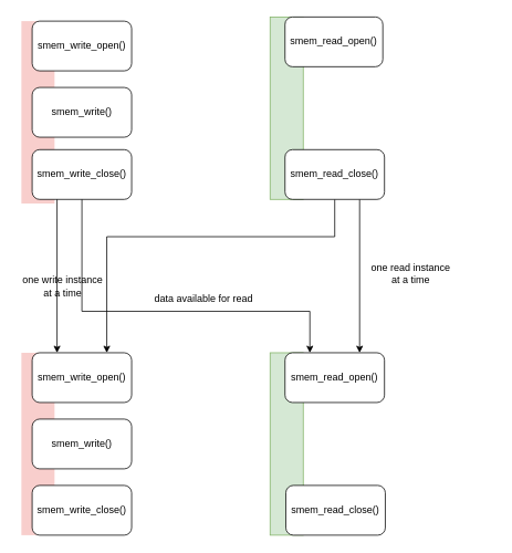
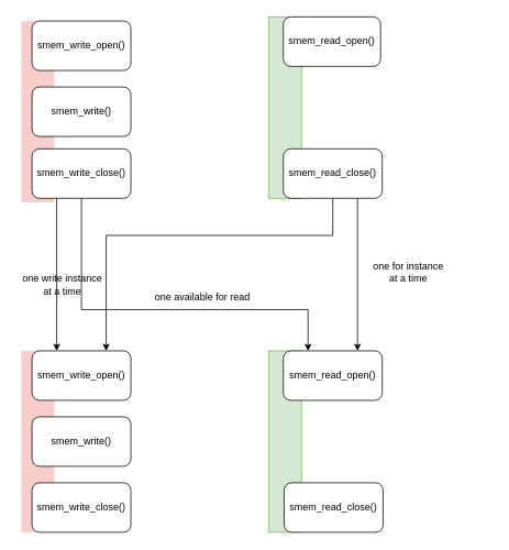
  <mxCell id="0" />
  <mxCell id="1" parent="0" />
  <mxCell id="2" value="" style="rounded=0;whiteSpace=wrap;html=1;fillColor=#d5e8d4;strokeColor=#82b366;" vertex="1" parent="1"><mxGeometry x="325" y="425" width="40" height="220" as="geometry" /></mxCell>
  <mxCell id="3" value="" style="rounded=0;whiteSpace=wrap;html=1;fillColor=#d5e8d4;strokeColor=#82b366;" vertex="1" parent="1"><mxGeometry x="325" y="20" width="40" height="220" as="geometry" /></mxCell>
  <mxCell id="4" value="" style="rounded=0;whiteSpace=wrap;html=1;fillColor=#f8cecc;strokeColor=none;" vertex="1" parent="1"><mxGeometry x="25" y="425" width="40" height="220" as="geometry" /></mxCell>
  <mxCell id="5" value="" style="rounded=0;whiteSpace=wrap;html=1;fillColor=#f8cecc;strokeColor=none;" vertex="1" parent="1"><mxGeometry x="25" y="25" width="40" height="220" as="geometry" /></mxCell>
  <mxCell id="6" value="smem_write_open()" style="rounded=1;whiteSpace=wrap;html=1;" vertex="1" parent="1"><mxGeometry x="38" y="25" width="120" height="60" as="geometry" /></mxCell>
  <mxCell id="7" value="smem_write()" style="rounded=1;whiteSpace=wrap;html=1;" vertex="1" parent="1"><mxGeometry x="38" y="105" width="120" height="60" as="geometry" /></mxCell>
  <mxCell id="8" value="smem_write_close()" style="rounded=1;whiteSpace=wrap;html=1;" vertex="1" parent="1"><mxGeometry x="38" y="180" width="120" height="60" as="geometry" /></mxCell>
  <mxCell id="9" value="smem_read_open()" style="rounded=1;whiteSpace=wrap;html=1;" vertex="1" parent="1"><mxGeometry x="343" y="20" width="118" height="60" as="geometry" /></mxCell>
  <mxCell id="10" style="edgeStyle=orthogonalEdgeStyle;rounded=0;orthogonalLoop=1;jettySize=auto;html=1;exitX=0.5;exitY=1;exitDx=0;exitDy=0;entryX=0.75;entryY=0;entryDx=0;entryDy=0;" edge="1" parent="1" source="12" target="13"><mxGeometry relative="1" as="geometry"><Array as="points"><mxPoint x="403" y="285" /><mxPoint x="128" y="285" /></Array></mxGeometry></mxCell>
  <mxCell id="11" style="edgeStyle=orthogonalEdgeStyle;rounded=0;orthogonalLoop=1;jettySize=auto;html=1;exitX=0.75;exitY=1;exitDx=0;exitDy=0;entryX=0.75;entryY=0;entryDx=0;entryDy=0;" edge="1" parent="1" source="12" target="16"><mxGeometry relative="1" as="geometry" /></mxCell>
  <mxCell id="12" value="smem_read_close()" style="rounded=1;whiteSpace=wrap;html=1;" vertex="1" parent="1"><mxGeometry x="343" y="180" width="120" height="60" as="geometry" /></mxCell>
  <mxCell id="13" value="smem_write_open()" style="rounded=1;whiteSpace=wrap;html=1;" vertex="1" parent="1"><mxGeometry x="38" y="425" width="120" height="60" as="geometry" /></mxCell>
  <mxCell id="14" value="smem_write()" style="rounded=1;whiteSpace=wrap;html=1;" vertex="1" parent="1"><mxGeometry x="38" y="505" width="120" height="60" as="geometry" /></mxCell>
  <mxCell id="15" value="smem_write_close()" style="rounded=1;whiteSpace=wrap;html=1;" vertex="1" parent="1"><mxGeometry x="38" y="585" width="120" height="60" as="geometry" /></mxCell>
  <mxCell id="16" value="smem_read_open()" style="rounded=1;whiteSpace=wrap;html=1;" vertex="1" parent="1"><mxGeometry x="343" y="425" width="120" height="60" as="geometry" /></mxCell>
  <mxCell id="17" value="smem_read_close()" style="rounded=1;whiteSpace=wrap;html=1;" vertex="1" parent="1"><mxGeometry x="344" y="585" width="120" height="60" as="geometry" /></mxCell>
- <mxCell id="18" value="one read&amp;nbsp;instance&lt;br&gt;at a time" style="text;html=1;strokeColor=none;fillColor=none;align=center;verticalAlign=middle;whiteSpace=wrap;rounded=0;" vertex="1" parent="1"><mxGeometry x="395" y="315" width="200" height="30" as="geometry" /></mxCell>
+ <mxCell id="18" value="one for&amp;nbsp;instance&lt;br&gt;at a time" style="text;html=1;strokeColor=none;fillColor=none;align=center;verticalAlign=middle;whiteSpace=wrap;rounded=0;" vertex="1" parent="1"><mxGeometry x="395" y="315" width="200" height="30" as="geometry" /></mxCell>
  <mxCell id="19" style="edgeStyle=orthogonalEdgeStyle;rounded=0;orthogonalLoop=1;jettySize=auto;html=1;exitX=0.25;exitY=1;exitDx=0;exitDy=0;entryX=0.25;entryY=0;entryDx=0;entryDy=0;" edge="1" parent="1" source="8" target="13"><mxGeometry relative="1" as="geometry"><mxPoint x="413" y="250" as="sourcePoint" /><mxPoint x="275" y="375" as="targetPoint" /><Array as="points"><mxPoint x="68" y="335" /><mxPoint x="68" y="335" /></Array></mxGeometry></mxCell>
  <mxCell id="20" style="edgeStyle=orthogonalEdgeStyle;rounded=0;orthogonalLoop=1;jettySize=auto;html=1;exitX=0.5;exitY=1;exitDx=0;exitDy=0;entryX=0.25;entryY=0;entryDx=0;entryDy=0;" edge="1" parent="1" source="8" target="16"><mxGeometry relative="1" as="geometry"><mxPoint x="383" y="250" as="sourcePoint" /><mxPoint x="-65" y="375" as="targetPoint" /><Array as="points"><mxPoint x="98" y="375" /><mxPoint x="373" y="375" /></Array></mxGeometry></mxCell>
  <mxCell id="21" value="one write instance&lt;br&gt;at a time" style="text;html=1;strokeColor=none;fillColor=none;align=center;verticalAlign=middle;whiteSpace=wrap;rounded=0;" vertex="1" parent="1"><mxGeometry x="20" y="330" width="110" height="30" as="geometry" /></mxCell>
- <mxCell id="22" value="data available for read" style="text;html=1;strokeColor=none;fillColor=none;align=center;verticalAlign=middle;whiteSpace=wrap;rounded=0;" vertex="1" parent="1"><mxGeometry x="145" y="345" width="200" height="30" as="geometry" /></mxCell>
+ <mxCell id="22" value="one available for read" style="text;html=1;strokeColor=none;fillColor=none;align=center;verticalAlign=middle;whiteSpace=wrap;rounded=0;" vertex="1" parent="1"><mxGeometry x="145" y="345" width="200" height="30" as="geometry" /></mxCell>
